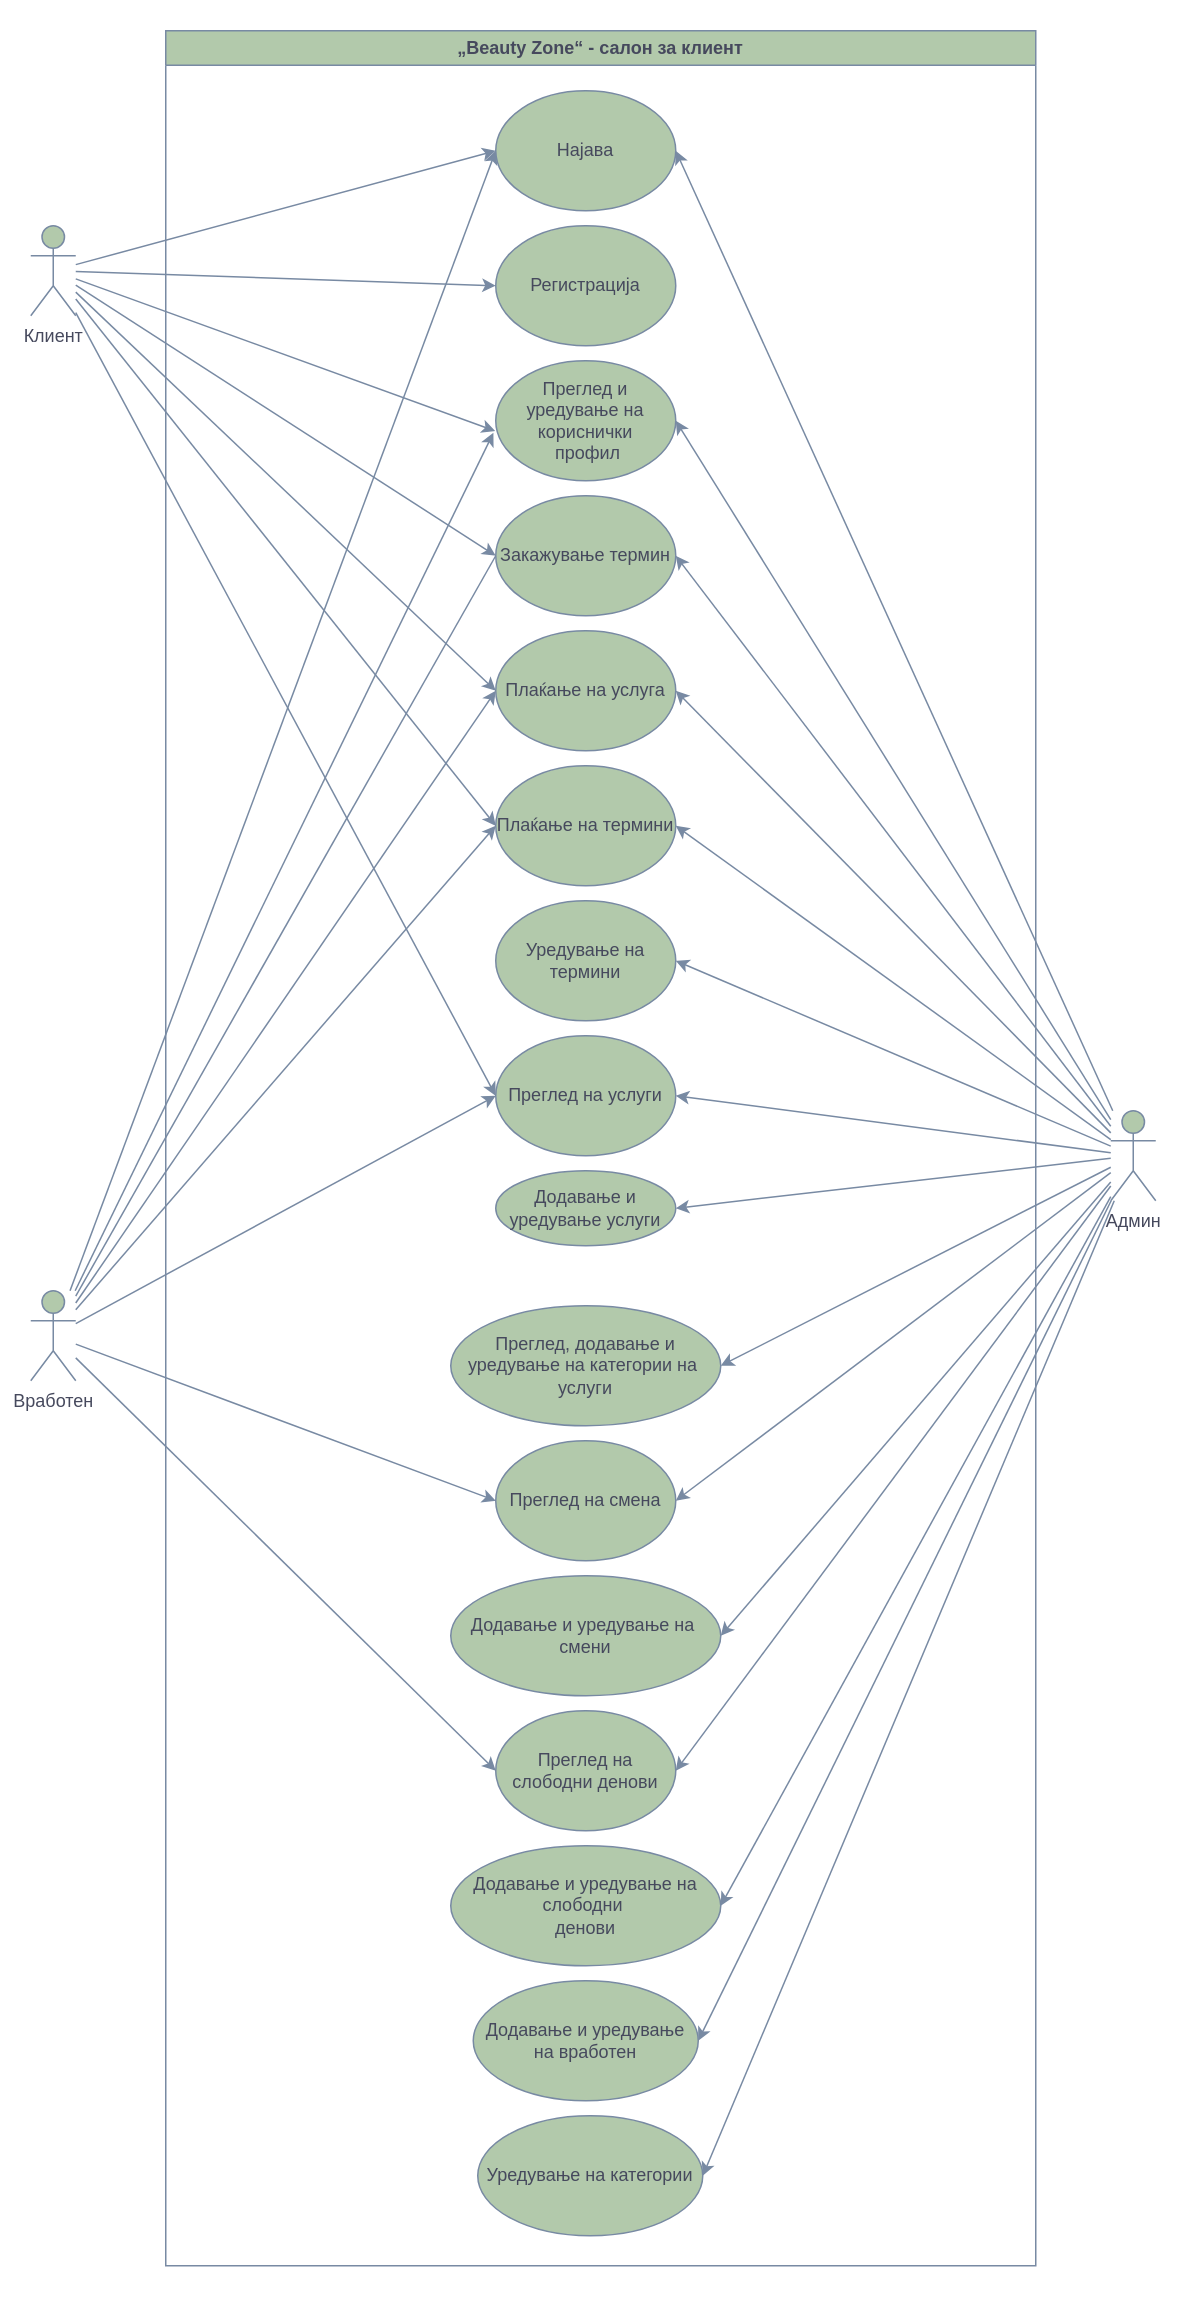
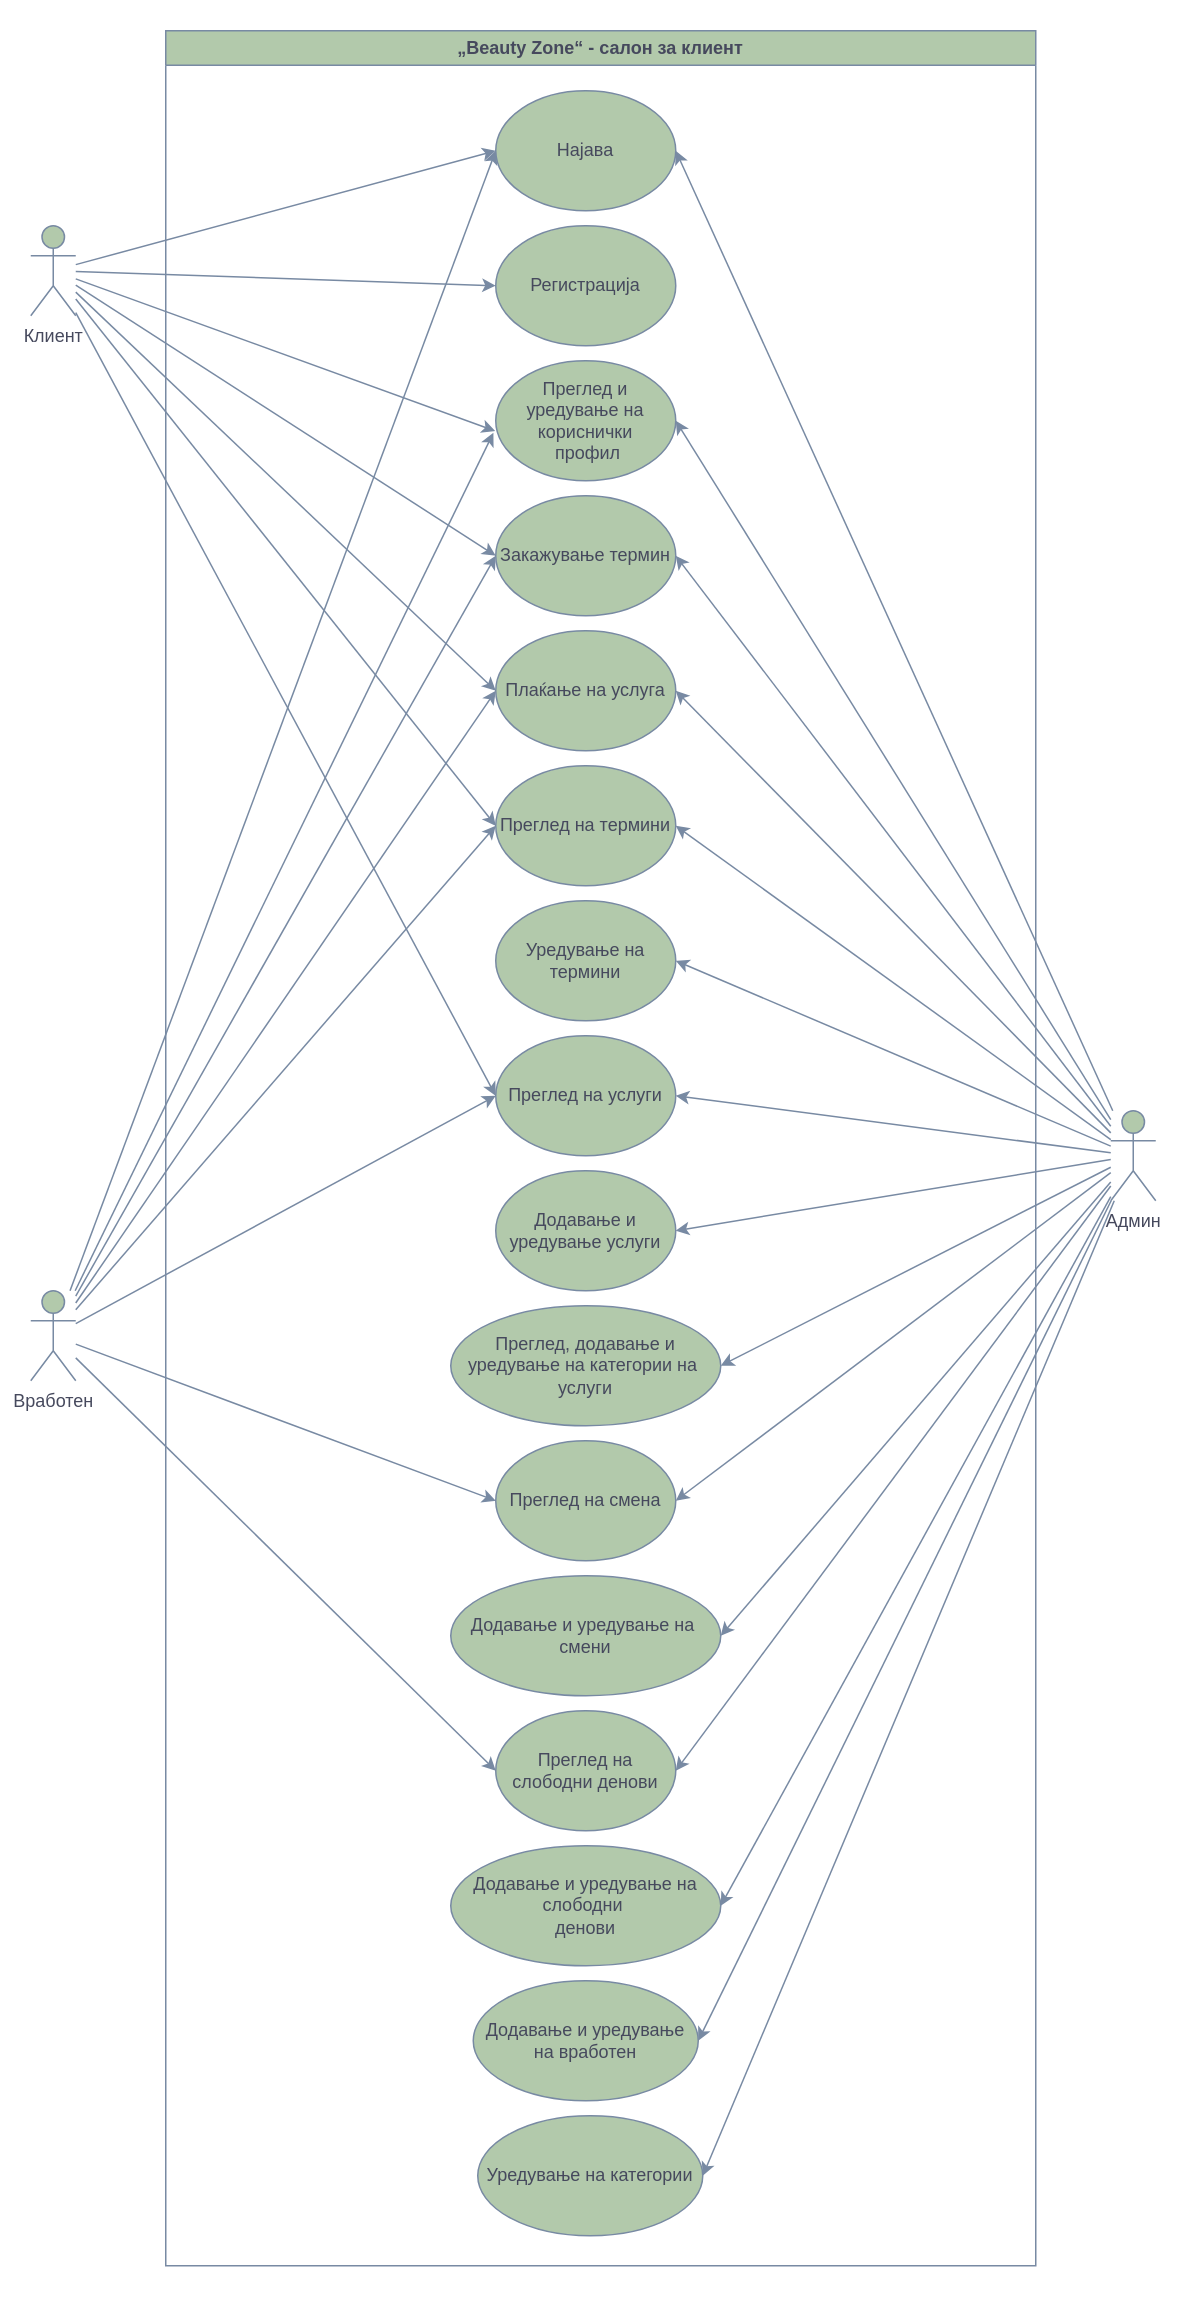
  <mxCell id="0" />
  <mxCell id="1" parent="0" />
  <mxCell id="2" value="„Beauty Zone“ - салон за клиент" style="swimlane;whiteSpace=wrap;html=1;labelBackgroundColor=none;fillColor=#B2C9AB;strokeColor=#788AA3;fontColor=#46495D;" vertex="1" parent="1"><mxGeometry x="110" y="20" width="580" height="1490" as="geometry" /></mxCell>
  <mxCell id="3" value="Најава" style="ellipse;whiteSpace=wrap;html=1;labelBackgroundColor=none;fillColor=#B2C9AB;strokeColor=#788AA3;fontColor=#46495D;" vertex="1" parent="2"><mxGeometry x="220" y="40" width="120" height="80" as="geometry" /></mxCell>
  <mxCell id="4" value="Регистрација" style="ellipse;whiteSpace=wrap;html=1;labelBackgroundColor=none;fillColor=#B2C9AB;strokeColor=#788AA3;fontColor=#46495D;" vertex="1" parent="2"><mxGeometry x="220" y="130" width="120" height="80" as="geometry" /></mxCell>
  <mxCell id="5" value="Закажување термин" style="ellipse;whiteSpace=wrap;html=1;labelBackgroundColor=none;fillColor=#B2C9AB;strokeColor=#788AA3;fontColor=#46495D;" vertex="1" parent="2"><mxGeometry x="220" y="310" width="120" height="80" as="geometry" /></mxCell>
  <mxCell id="6" value="Преглед на услуги" style="ellipse;whiteSpace=wrap;html=1;labelBackgroundColor=none;fillColor=#B2C9AB;strokeColor=#788AA3;fontColor=#46495D;" vertex="1" parent="2"><mxGeometry x="220" y="670" width="120" height="80" as="geometry" /></mxCell>
- <mxCell id="7" value="Додавање и уредување&lt;span style=&quot;background-color: initial;&quot;&gt;&amp;nbsp;услуги&lt;/span&gt;" style="ellipse;whiteSpace=wrap;html=1;labelBackgroundColor=none;fillColor=#B2C9AB;strokeColor=#788AA3;fontColor=#46495D;" vertex="1" parent="2"><mxGeometry x="220" y="760" width="120" height="50" as="geometry" /></mxCell>
+ <mxCell id="7" value="Додавање и уредување&lt;span style=&quot;background-color: initial;&quot;&gt;&amp;nbsp;услуги&lt;/span&gt;" style="ellipse;whiteSpace=wrap;html=1;labelBackgroundColor=none;fillColor=#B2C9AB;strokeColor=#788AA3;fontColor=#46495D;" vertex="1" parent="2"><mxGeometry x="220" y="760" width="120" height="80" as="geometry" /></mxCell>
  <mxCell id="8" value="Преглед, додавање и уредување на категории на&amp;nbsp;&lt;div&gt;услуги&lt;/div&gt;" style="ellipse;whiteSpace=wrap;html=1;labelBackgroundColor=none;fillColor=#B2C9AB;strokeColor=#788AA3;fontColor=#46495D;" vertex="1" parent="2"><mxGeometry x="190" y="850" width="180" height="80" as="geometry" /></mxCell>
  <mxCell id="9" value="Плаќање на услуга" style="ellipse;whiteSpace=wrap;html=1;labelBackgroundColor=none;fillColor=#B2C9AB;strokeColor=#788AA3;fontColor=#46495D;" vertex="1" parent="2"><mxGeometry x="220" y="400" width="120" height="80" as="geometry" /></mxCell>
  <mxCell id="10" value="Додавање и уредување на&amp;nbsp;&lt;div&gt;смени&lt;/div&gt;" style="ellipse;whiteSpace=wrap;html=1;labelBackgroundColor=none;fillColor=#B2C9AB;strokeColor=#788AA3;fontColor=#46495D;" vertex="1" parent="2"><mxGeometry x="190" y="1030" width="180" height="80" as="geometry" /></mxCell>
- <mxCell id="11" value="Плаќање на термини" style="ellipse;whiteSpace=wrap;html=1;labelBackgroundColor=none;fillColor=#B2C9AB;strokeColor=#788AA3;fontColor=#46495D;" vertex="1" parent="2"><mxGeometry x="220" y="490" width="120" height="80" as="geometry" /></mxCell>
+ <mxCell id="11" value="Преглед на термини" style="ellipse;whiteSpace=wrap;html=1;labelBackgroundColor=none;fillColor=#B2C9AB;strokeColor=#788AA3;fontColor=#46495D;" vertex="1" parent="2"><mxGeometry x="220" y="490" width="120" height="80" as="geometry" /></mxCell>
  <mxCell id="12" value="Уредување на термини" style="ellipse;whiteSpace=wrap;html=1;labelBackgroundColor=none;fillColor=#B2C9AB;strokeColor=#788AA3;fontColor=#46495D;" vertex="1" parent="2"><mxGeometry x="220" y="580" width="120" height="80" as="geometry" /></mxCell>
  <mxCell id="13" value="Преглед и уредување на кориснички&lt;div&gt;&amp;nbsp;профил&lt;/div&gt;" style="ellipse;whiteSpace=wrap;html=1;labelBackgroundColor=none;fillColor=#B2C9AB;strokeColor=#788AA3;fontColor=#46495D;" vertex="1" parent="2"><mxGeometry x="220" y="220" width="120" height="80" as="geometry" /></mxCell>
  <mxCell id="14" value="Преглед на смена" style="ellipse;whiteSpace=wrap;html=1;labelBackgroundColor=none;fillColor=#B2C9AB;strokeColor=#788AA3;fontColor=#46495D;" vertex="1" parent="2"><mxGeometry x="220" y="940" width="120" height="80" as="geometry" /></mxCell>
  <mxCell id="15" value="Додавање и уредување на слободни&amp;nbsp;&lt;div&gt;денови&lt;/div&gt;" style="ellipse;whiteSpace=wrap;html=1;labelBackgroundColor=none;fillColor=#B2C9AB;strokeColor=#788AA3;fontColor=#46495D;" vertex="1" parent="2"><mxGeometry x="190" y="1210" width="180" height="80" as="geometry" /></mxCell>
  <mxCell id="16" value="Преглед на слободни денови" style="ellipse;whiteSpace=wrap;html=1;labelBackgroundColor=none;fillColor=#B2C9AB;strokeColor=#788AA3;fontColor=#46495D;" vertex="1" parent="2"><mxGeometry x="220" y="1120" width="120" height="80" as="geometry" /></mxCell>
  <mxCell id="17" value="Додавање и уредување на вработен" style="ellipse;whiteSpace=wrap;html=1;labelBackgroundColor=none;fillColor=#B2C9AB;strokeColor=#788AA3;fontColor=#46495D;" vertex="1" parent="2"><mxGeometry x="205" y="1300" width="150" height="80" as="geometry" /></mxCell>
  <mxCell id="18" style="rounded=0;orthogonalLoop=1;jettySize=auto;html=1;entryX=0;entryY=0.5;entryDx=0;entryDy=0;labelBackgroundColor=none;strokeColor=#788AA3;fontColor=default;" edge="1" parent="1" source="23" target="3"><mxGeometry relative="1" as="geometry" /></mxCell>
  <mxCell id="19" style="rounded=0;orthogonalLoop=1;jettySize=auto;html=1;entryX=0;entryY=0.5;entryDx=0;entryDy=0;labelBackgroundColor=none;strokeColor=#788AA3;fontColor=default;" edge="1" parent="1" source="23" target="4"><mxGeometry relative="1" as="geometry" /></mxCell>
  <mxCell id="20" style="rounded=0;orthogonalLoop=1;jettySize=auto;html=1;entryX=0;entryY=0.5;entryDx=0;entryDy=0;labelBackgroundColor=none;strokeColor=#788AA3;fontColor=default;" edge="1" parent="1" source="23" target="5"><mxGeometry relative="1" as="geometry" /></mxCell>
  <mxCell id="21" style="rounded=0;orthogonalLoop=1;jettySize=auto;html=1;entryX=0;entryY=0.5;entryDx=0;entryDy=0;labelBackgroundColor=none;strokeColor=#788AA3;fontColor=default;" edge="1" parent="1" source="23" target="9"><mxGeometry relative="1" as="geometry" /></mxCell>
  <mxCell id="22" style="rounded=0;orthogonalLoop=1;jettySize=auto;html=1;entryX=0;entryY=0.5;entryDx=0;entryDy=0;labelBackgroundColor=none;strokeColor=#788AA3;fontColor=default;" edge="1" parent="1" source="23" target="6"><mxGeometry relative="1" as="geometry" /></mxCell>
  <mxCell id="23" value="Клиент" style="shape=umlActor;verticalLabelPosition=bottom;verticalAlign=top;html=1;outlineConnect=0;labelBackgroundColor=none;fillColor=#B2C9AB;strokeColor=#788AA3;fontColor=#46495D;" vertex="1" parent="1"><mxGeometry x="20" y="150" width="30" height="60" as="geometry" /></mxCell>
  <mxCell id="24" style="rounded=0;orthogonalLoop=1;jettySize=auto;html=1;entryX=0;entryY=0.5;entryDx=0;entryDy=0;strokeColor=#788AA3;fontColor=#46495D;fillColor=#B2C9AB;" edge="1" parent="1" source="31" target="3"><mxGeometry relative="1" as="geometry" /></mxCell>
- <mxCell id="25" style="rounded=0;orthogonalLoop=1;jettySize=auto;html=1;entryX=0;entryY=0.5;entryDx=0;entryDy=0;strokeColor=#788AA3;fontColor=#46495D;fillColor=#B2C9AB;endArrow=none;" edge="1" parent="1" source="31" target="5"><mxGeometry relative="1" as="geometry" /></mxCell>
+ <mxCell id="25" style="rounded=0;orthogonalLoop=1;jettySize=auto;html=1;entryX=0;entryY=0.5;entryDx=0;entryDy=0;strokeColor=#788AA3;fontColor=#46495D;fillColor=#B2C9AB;" edge="1" parent="1" source="31" target="5"><mxGeometry relative="1" as="geometry" /></mxCell>
  <mxCell id="26" style="rounded=0;orthogonalLoop=1;jettySize=auto;html=1;entryX=0;entryY=0.5;entryDx=0;entryDy=0;strokeColor=#788AA3;fontColor=#46495D;fillColor=#B2C9AB;" edge="1" parent="1" source="31" target="9"><mxGeometry relative="1" as="geometry" /></mxCell>
  <mxCell id="27" style="rounded=0;orthogonalLoop=1;jettySize=auto;html=1;entryX=0;entryY=0.5;entryDx=0;entryDy=0;strokeColor=#788AA3;fontColor=#46495D;fillColor=#B2C9AB;" edge="1" parent="1" source="31" target="11"><mxGeometry relative="1" as="geometry" /></mxCell>
  <mxCell id="28" style="rounded=0;orthogonalLoop=1;jettySize=auto;html=1;entryX=0;entryY=0.5;entryDx=0;entryDy=0;strokeColor=#788AA3;fontColor=#46495D;fillColor=#B2C9AB;" edge="1" parent="1" source="31" target="6"><mxGeometry relative="1" as="geometry" /></mxCell>
  <mxCell id="29" style="rounded=0;orthogonalLoop=1;jettySize=auto;html=1;entryX=0;entryY=0.5;entryDx=0;entryDy=0;strokeColor=#788AA3;fontColor=#46495D;fillColor=#B2C9AB;" edge="1" parent="1" source="31" target="14"><mxGeometry relative="1" as="geometry" /></mxCell>
  <mxCell id="30" style="rounded=0;orthogonalLoop=1;jettySize=auto;html=1;entryX=0;entryY=0.5;entryDx=0;entryDy=0;strokeColor=#788AA3;fontColor=#46495D;fillColor=#B2C9AB;" edge="1" parent="1" source="31" target="16"><mxGeometry relative="1" as="geometry" /></mxCell>
  <mxCell id="31" value="Вработен" style="shape=umlActor;verticalLabelPosition=bottom;verticalAlign=top;html=1;outlineConnect=0;labelBackgroundColor=none;fillColor=#B2C9AB;strokeColor=#788AA3;fontColor=#46495D;" vertex="1" parent="1"><mxGeometry x="20" y="860" width="30" height="60" as="geometry" /></mxCell>
  <mxCell id="32" style="rounded=0;orthogonalLoop=1;jettySize=auto;html=1;entryX=1;entryY=0.5;entryDx=0;entryDy=0;labelBackgroundColor=none;strokeColor=#788AA3;fontColor=default;" edge="1" parent="1" source="47" target="3"><mxGeometry relative="1" as="geometry" /></mxCell>
  <mxCell id="33" style="rounded=0;orthogonalLoop=1;jettySize=auto;html=1;entryX=1;entryY=0.5;entryDx=0;entryDy=0;labelBackgroundColor=none;strokeColor=#788AA3;fontColor=default;" edge="1" parent="1" source="47" target="13"><mxGeometry relative="1" as="geometry" /></mxCell>
  <mxCell id="34" style="rounded=0;orthogonalLoop=1;jettySize=auto;html=1;entryX=1;entryY=0.5;entryDx=0;entryDy=0;labelBackgroundColor=none;strokeColor=#788AA3;fontColor=default;" edge="1" parent="1" source="47" target="5"><mxGeometry relative="1" as="geometry" /></mxCell>
  <mxCell id="35" style="rounded=0;orthogonalLoop=1;jettySize=auto;html=1;entryX=1;entryY=0.5;entryDx=0;entryDy=0;labelBackgroundColor=none;strokeColor=#788AA3;fontColor=default;" edge="1" parent="1" source="47" target="9"><mxGeometry relative="1" as="geometry" /></mxCell>
  <mxCell id="36" style="rounded=0;orthogonalLoop=1;jettySize=auto;html=1;entryX=1;entryY=0.5;entryDx=0;entryDy=0;labelBackgroundColor=none;strokeColor=#788AA3;fontColor=default;" edge="1" parent="1" source="47" target="11"><mxGeometry relative="1" as="geometry" /></mxCell>
  <mxCell id="37" style="rounded=0;orthogonalLoop=1;jettySize=auto;html=1;entryX=1;entryY=0.5;entryDx=0;entryDy=0;labelBackgroundColor=none;strokeColor=#788AA3;fontColor=default;" edge="1" parent="1" source="47" target="12"><mxGeometry relative="1" as="geometry" /></mxCell>
  <mxCell id="38" style="rounded=0;orthogonalLoop=1;jettySize=auto;html=1;entryX=1;entryY=0.5;entryDx=0;entryDy=0;labelBackgroundColor=none;strokeColor=#788AA3;fontColor=default;" edge="1" parent="1" source="47" target="6"><mxGeometry relative="1" as="geometry" /></mxCell>
  <mxCell id="39" style="rounded=0;orthogonalLoop=1;jettySize=auto;html=1;entryX=1;entryY=0.5;entryDx=0;entryDy=0;labelBackgroundColor=none;strokeColor=#788AA3;fontColor=default;" edge="1" parent="1" source="47" target="7"><mxGeometry relative="1" as="geometry" /></mxCell>
  <mxCell id="40" style="rounded=0;orthogonalLoop=1;jettySize=auto;html=1;entryX=1;entryY=0.5;entryDx=0;entryDy=0;labelBackgroundColor=none;strokeColor=#788AA3;fontColor=default;" edge="1" parent="1" source="47" target="8"><mxGeometry relative="1" as="geometry" /></mxCell>
  <mxCell id="41" style="rounded=0;orthogonalLoop=1;jettySize=auto;html=1;entryX=1;entryY=0.5;entryDx=0;entryDy=0;labelBackgroundColor=none;strokeColor=#788AA3;fontColor=default;" edge="1" parent="1" source="47" target="14"><mxGeometry relative="1" as="geometry" /></mxCell>
  <mxCell id="42" style="rounded=0;orthogonalLoop=1;jettySize=auto;html=1;entryX=1;entryY=0.5;entryDx=0;entryDy=0;labelBackgroundColor=none;strokeColor=#788AA3;fontColor=default;" edge="1" parent="1" source="47" target="10"><mxGeometry relative="1" as="geometry" /></mxCell>
  <mxCell id="43" style="rounded=0;orthogonalLoop=1;jettySize=auto;html=1;entryX=1;entryY=0.5;entryDx=0;entryDy=0;labelBackgroundColor=none;strokeColor=#788AA3;fontColor=default;" edge="1" parent="1" source="47" target="16"><mxGeometry relative="1" as="geometry" /></mxCell>
  <mxCell id="44" style="rounded=0;orthogonalLoop=1;jettySize=auto;html=1;entryX=1;entryY=0.5;entryDx=0;entryDy=0;labelBackgroundColor=none;strokeColor=#788AA3;fontColor=default;" edge="1" parent="1" source="47" target="15"><mxGeometry relative="1" as="geometry" /></mxCell>
  <mxCell id="45" style="rounded=0;orthogonalLoop=1;jettySize=auto;html=1;entryX=1;entryY=0.5;entryDx=0;entryDy=0;labelBackgroundColor=none;strokeColor=#788AA3;fontColor=default;" edge="1" parent="1" source="47" target="17"><mxGeometry relative="1" as="geometry" /></mxCell>
  <mxCell id="46" style="rounded=0;orthogonalLoop=1;jettySize=auto;html=1;entryX=1;entryY=0.5;entryDx=0;entryDy=0;labelBackgroundColor=none;strokeColor=#788AA3;fontColor=default;" edge="1" parent="1" source="47" target="48"><mxGeometry relative="1" as="geometry" /></mxCell>
  <mxCell id="47" value="Админ" style="shape=umlActor;verticalLabelPosition=bottom;verticalAlign=top;html=1;outlineConnect=0;labelBackgroundColor=none;fillColor=#B2C9AB;strokeColor=#788AA3;fontColor=#46495D;" vertex="1" parent="1"><mxGeometry x="740" y="740" width="30" height="60" as="geometry" /></mxCell>
  <mxCell id="48" value="Уредување на категории" style="ellipse;whiteSpace=wrap;html=1;labelBackgroundColor=none;fillColor=#B2C9AB;strokeColor=#788AA3;fontColor=#46495D;" vertex="1" parent="1"><mxGeometry x="318" y="1410" width="150" height="80" as="geometry" /></mxCell>
  <mxCell id="49" style="rounded=0;orthogonalLoop=1;jettySize=auto;html=1;entryX=-0.003;entryY=0.585;entryDx=0;entryDy=0;entryPerimeter=0;labelBackgroundColor=none;strokeColor=#788AA3;fontColor=default;" edge="1" parent="1" source="23" target="13"><mxGeometry relative="1" as="geometry" /></mxCell>
  <mxCell id="50" style="rounded=0;orthogonalLoop=1;jettySize=auto;html=1;entryX=0;entryY=0.5;entryDx=0;entryDy=0;labelBackgroundColor=none;strokeColor=#788AA3;fontColor=default;" edge="1" parent="1" source="23" target="11"><mxGeometry relative="1" as="geometry" /></mxCell>
  <mxCell id="51" style="rounded=0;orthogonalLoop=1;jettySize=auto;html=1;entryX=-0.013;entryY=0.6;entryDx=0;entryDy=0;entryPerimeter=0;strokeColor=#788AA3;fontColor=#46495D;fillColor=#B2C9AB;" edge="1" parent="1" source="31" target="13"><mxGeometry relative="1" as="geometry" /></mxCell>
